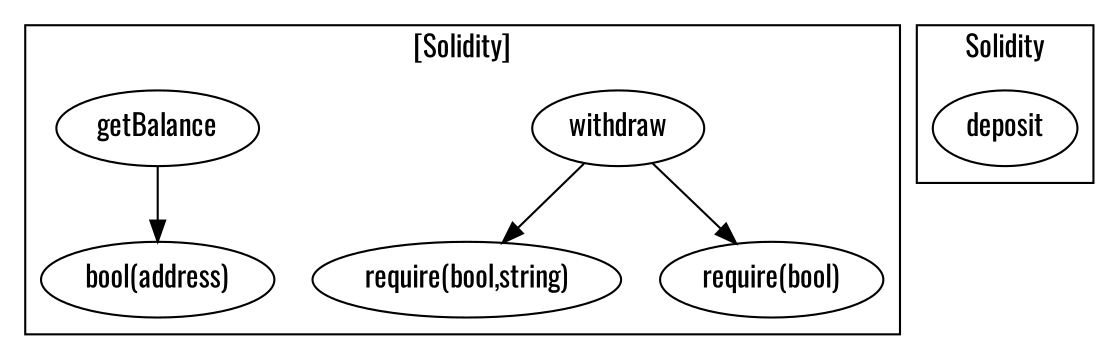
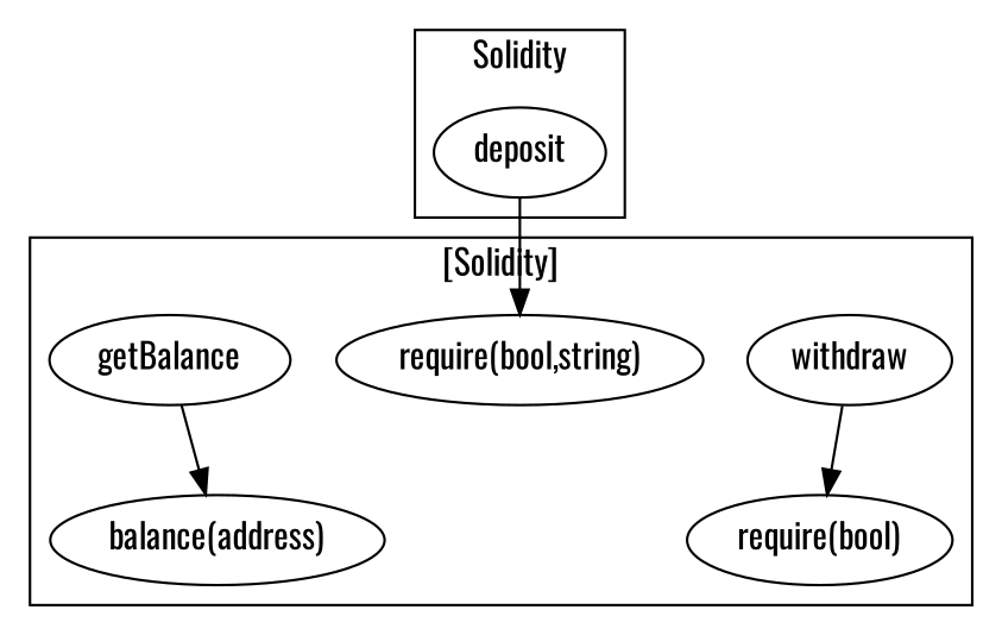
  strict digraph {
    fontname=Oswald
    node [fontname=Oswald]
    edge [fontname=Oswald]
    n1 [label=withdraw]
    "require(bool,string)"
    "require(bool)"
    n4 [label=getBalance]
-   "balance(address)" [label="bool(address)"]
+   "balance(address)"
    n6 [label=deposit]
    subgraph cluster_1 {
      label="[Solidity]"
      n1
      "require(bool,string)"
      "require(bool)"
      n4
      "balance(address)"
    }
    subgraph cluster_2 {
      label=Solidity
      n6
    }
-   n1 -> "require(bool,string)"
+   n6 -> "require(bool,string)"
    n1 -> "require(bool)"
    n4 -> "balance(address)"
  }
